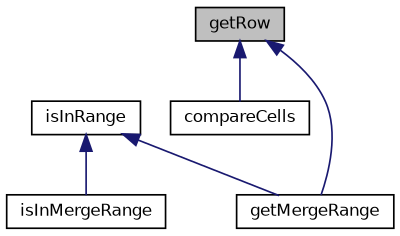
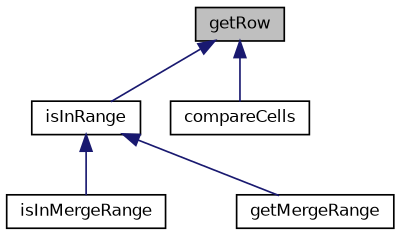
  digraph {
    rankdir=TB
    node [color=black fillcolor=white fontname=Helvetica fontsize=10 shape=record style=filled]
    edge [color=midnightblue dir=back fontname=Helvetica fontsize=10 labelfontname=Helvetica labelfontsize=10 style=solid]
    n1 [fillcolor=grey75 fontcolor=black height=0.2 label=getRow width=0.4]
    n2 [height=0.2 label=isInRange width=0.4]
    n3 [height=0.2 label=compareCells width=0.4]
    n4 [height=0.2 label=getMergeRange width=0.4]
    n5 [height=0.2 label=isInMergeRange width=0.4]
-   n1 -> n4
+   n1 -> n2
    n1 -> n3
    n2 -> n4
    n2 -> n5
  }
